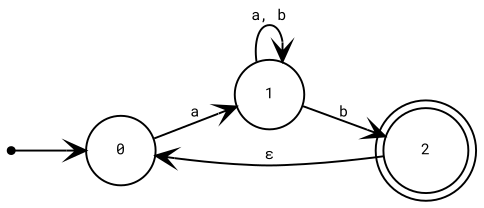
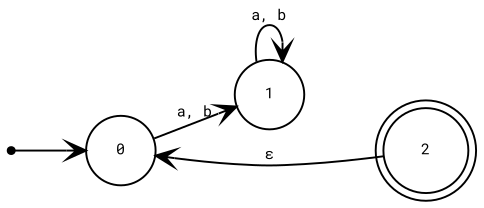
  digraph {
    fontname="Roboto Mono"
    rankdir=LR
    node [fixedsize=true fontname="Roboto Mono" fontsize=8 shape=circle]
    edge [arrowhead=vee fontname="Roboto Mono" fontsize=8]
    n1 [shape=point]
    n2 [label=0]
    n3 [label=1]
    n4 [label=2 shape=doublecircle]
    n1 -> n2
-   n2 -> n3 [label=a]
+   n2 -> n3 [label="a, b"]
    n3 -> n3 [label="a, b"]
-   n3 -> n4 [label=b]
    n4 -> n2 [label="&epsilon;"]
  }
